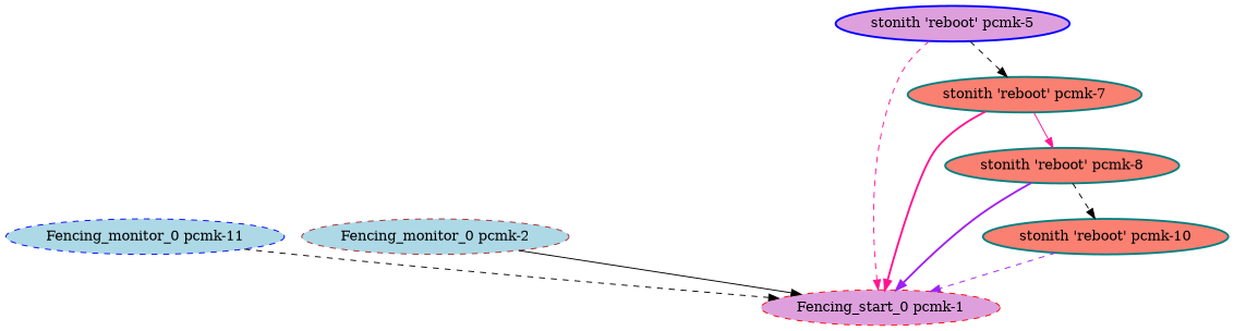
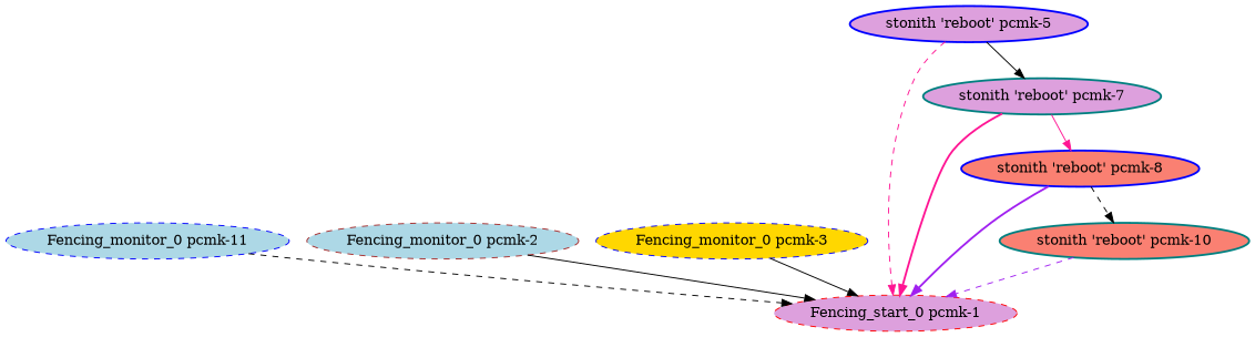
  digraph {
    node [color=blue fillcolor=salmon fontcolor=black style="dashed,filled"]
    edge [color=black style=dashed]
    "Fencing_monitor_0 pcmk-11" [fillcolor=lightblue]
    "Fencing_start_0 pcmk-1" [color=red fillcolor=plum]
    "Fencing_monitor_0 pcmk-2" [color=brown fillcolor=lightblue]
+   "Fencing_monitor_0 pcmk-3" [fillcolor=gold]
    "stonith 'reboot' pcmk-10" [color=teal style="bold,filled"]
    "stonith 'reboot' pcmk-5" [fillcolor=plum style="bold,filled"]
-   "stonith 'reboot' pcmk-7" [color=teal style="bold,filled"]
-   "stonith 'reboot' pcmk-8" [color=teal style="bold,filled"]
+   "stonith 'reboot' pcmk-7" [color=teal fillcolor=plum style="bold,filled"]
+   "stonith 'reboot' pcmk-8" [style="bold,filled"]
    "Fencing_monitor_0 pcmk-11" -> "Fencing_start_0 pcmk-1"
    "Fencing_monitor_0 pcmk-2" -> "Fencing_start_0 pcmk-1" [style=solid]
+   "Fencing_monitor_0 pcmk-3" -> "Fencing_start_0 pcmk-1" [style=solid]
    "stonith 'reboot' pcmk-10" -> "Fencing_start_0 pcmk-1" [color=purple]
    "stonith 'reboot' pcmk-5" -> "Fencing_start_0 pcmk-1" [color=deeppink]
-   "stonith 'reboot' pcmk-5" -> "stonith 'reboot' pcmk-7"
+   "stonith 'reboot' pcmk-5" -> "stonith 'reboot' pcmk-7" [style=solid]
    "stonith 'reboot' pcmk-7" -> "Fencing_start_0 pcmk-1" [color=deeppink style=bold]
    "stonith 'reboot' pcmk-7" -> "stonith 'reboot' pcmk-8" [color=deeppink style=solid]
    "stonith 'reboot' pcmk-8" -> "Fencing_start_0 pcmk-1" [color=purple style=bold]
    "stonith 'reboot' pcmk-8" -> "stonith 'reboot' pcmk-10"
  }
